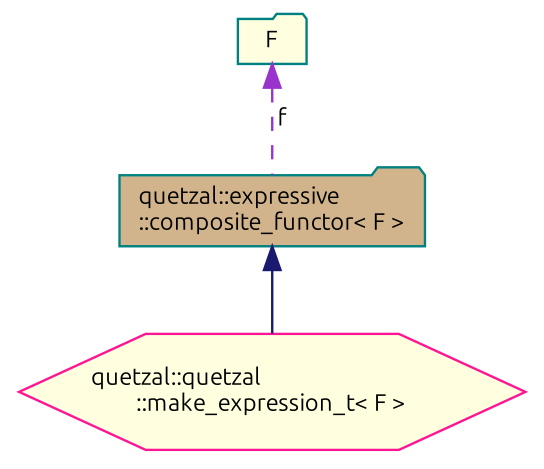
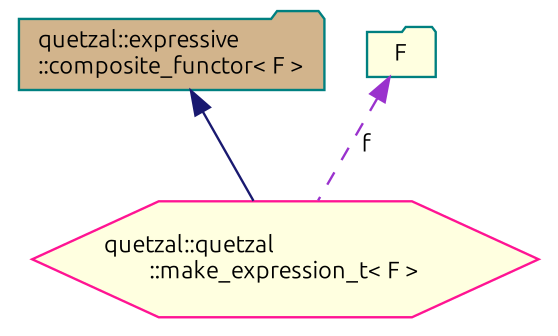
  digraph {
    fontname=Ubuntu
    node [color=teal fillcolor=lightyellow fontname=Ubuntu fontsize=10 shape=folder style=filled]
    edge [dir=back fontname=Ubuntu fontsize=10 labelfontname=Helvetica labelfontsize=10]
    n1 [color=deeppink fontcolor=black height=0.2 label="quetzal::quetzal\l::make_expression_t\< F \>" shape=hexagon width=0.4]
    n2 [fillcolor=tan height=0.2 label="quetzal::expressive\l::composite_functor\< F \>" width=0.4]
    n3 [height=0.2 label=F width=0.4]
    n2 -> n1 [color=midnightblue style=solid]
-   n3 -> n2 [color=darkorchid3 label=" f" style=dashed]
+   n3 -> n1 [color=darkorchid3 label=" f" style=dashed]
  }
